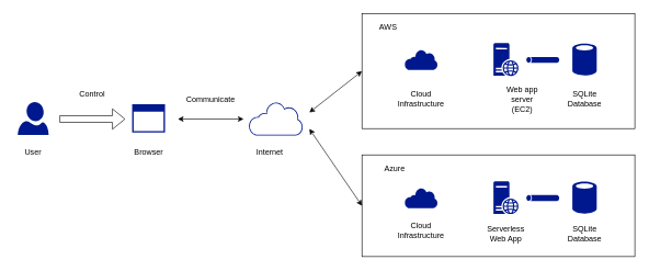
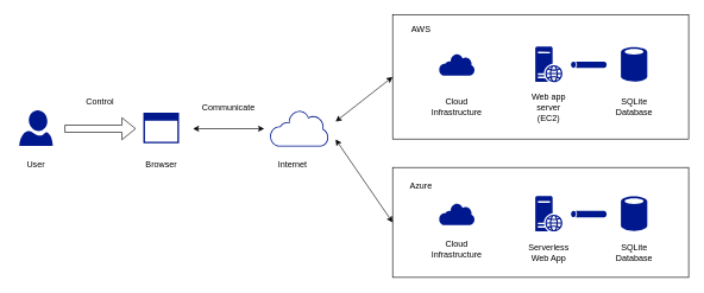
  <mxCell id="0" />
  <mxCell id="1" parent="0" />
  <mxCell id="2" value="" style="rounded=0;whiteSpace=wrap;html=1;" vertex="1" parent="1"><mxGeometry x="550" y="234.5" width="415" height="154.5" as="geometry" /></mxCell>
  <mxCell id="3" value="" style="rounded=0;whiteSpace=wrap;html=1;" vertex="1" parent="1"><mxGeometry x="550" y="20" width="415" height="174.5" as="geometry" /></mxCell>
  <mxCell id="4" value="" style="sketch=0;aspect=fixed;pointerEvents=1;shadow=0;dashed=0;html=1;strokeColor=none;labelPosition=center;verticalLabelPosition=bottom;verticalAlign=top;align=center;fillColor=#00188D;shape=mxgraph.azure.user" vertex="1" parent="1"><mxGeometry x="26.5" y="154" width="47" height="50" as="geometry" /></mxCell>
  <mxCell id="5" value="" style="sketch=0;aspect=fixed;pointerEvents=1;shadow=0;dashed=0;html=1;strokeColor=none;labelPosition=center;verticalLabelPosition=bottom;verticalAlign=top;align=center;fillColor=#00188D;shape=mxgraph.mscae.enterprise.web_server" vertex="1" parent="1"><mxGeometry x="750" y="64.5" width="38" height="50" as="geometry" /></mxCell>
  <mxCell id="6" value="" style="sketch=0;aspect=fixed;pointerEvents=1;shadow=0;dashed=0;html=1;strokeColor=none;labelPosition=center;verticalLabelPosition=bottom;verticalAlign=top;align=center;fillColor=#00188D;shape=mxgraph.mscae.enterprise.database_generic" vertex="1" parent="1"><mxGeometry x="870" y="64.5" width="37" height="50" as="geometry" /></mxCell>
  <mxCell id="7" value="" style="sketch=0;aspect=fixed;pointerEvents=1;shadow=0;dashed=0;html=1;strokeColor=none;labelPosition=center;verticalLabelPosition=bottom;verticalAlign=top;align=center;fillColor=#00188D;shape=mxgraph.mscae.enterprise.internet" vertex="1" parent="1"><mxGeometry x="615" y="74.5" width="50" height="31" as="geometry" /></mxCell>
  <mxCell id="8" value="" style="sketch=0;aspect=fixed;pointerEvents=1;shadow=0;dashed=0;html=1;strokeColor=none;labelPosition=center;verticalLabelPosition=bottom;verticalAlign=top;align=center;fillColor=#00188D;shape=mxgraph.mscae.general.tunnel" vertex="1" parent="1"><mxGeometry x="800" y="85.5" width="50" height="9" as="geometry" /></mxCell>
  <mxCell id="9" value="" style="sketch=0;aspect=fixed;pointerEvents=1;shadow=0;dashed=0;html=1;strokeColor=none;labelPosition=center;verticalLabelPosition=bottom;verticalAlign=top;align=center;fillColor=#00188D;shape=mxgraph.mscae.enterprise.web_server" vertex="1" parent="1"><mxGeometry x="750" y="274.5" width="38" height="50" as="geometry" /></mxCell>
  <mxCell id="10" value="" style="sketch=0;aspect=fixed;pointerEvents=1;shadow=0;dashed=0;html=1;strokeColor=none;labelPosition=center;verticalLabelPosition=bottom;verticalAlign=top;align=center;fillColor=#00188D;shape=mxgraph.mscae.enterprise.database_generic" vertex="1" parent="1"><mxGeometry x="870" y="274.5" width="37" height="50" as="geometry" /></mxCell>
  <mxCell id="11" value="" style="sketch=0;aspect=fixed;pointerEvents=1;shadow=0;dashed=0;html=1;strokeColor=none;labelPosition=center;verticalLabelPosition=bottom;verticalAlign=top;align=center;fillColor=#00188D;shape=mxgraph.mscae.enterprise.internet" vertex="1" parent="1"><mxGeometry x="615" y="284.5" width="50" height="31" as="geometry" /></mxCell>
  <mxCell id="12" value="" style="sketch=0;aspect=fixed;pointerEvents=1;shadow=0;dashed=0;html=1;strokeColor=none;labelPosition=center;verticalLabelPosition=bottom;verticalAlign=top;align=center;fillColor=#00188D;shape=mxgraph.mscae.general.tunnel" vertex="1" parent="1"><mxGeometry x="800" y="295.5" width="50" height="9" as="geometry" /></mxCell>
  <mxCell id="13" value="" style="sketch=0;aspect=fixed;pointerEvents=1;shadow=0;dashed=0;html=1;strokeColor=none;labelPosition=center;verticalLabelPosition=bottom;verticalAlign=top;align=center;fillColor=#00188D;shape=mxgraph.mscae.enterprise.internet_hollow" vertex="1" parent="1"><mxGeometry x="377.74" y="154" width="82.26" height="51" as="geometry" /></mxCell>
  <mxCell id="14" value="User" style="text;html=1;strokeColor=none;fillColor=none;align=center;verticalAlign=middle;whiteSpace=wrap;rounded=0;" vertex="1" parent="1"><mxGeometry x="20" y="215.5" width="60" height="30" as="geometry" /></mxCell>
  <mxCell id="15" value="Internet" style="text;html=1;strokeColor=none;fillColor=none;align=center;verticalAlign=middle;whiteSpace=wrap;rounded=0;" vertex="1" parent="1"><mxGeometry x="380" y="215.5" width="60" height="30" as="geometry" /></mxCell>
  <mxCell id="16" value="AWS" style="text;html=1;strokeColor=none;fillColor=none;align=center;verticalAlign=middle;whiteSpace=wrap;rounded=0;" vertex="1" parent="1"><mxGeometry x="560" y="24.5" width="60" height="30" as="geometry" /></mxCell>
  <mxCell id="17" value="Cloud Infrastructure" style="text;html=1;strokeColor=none;fillColor=none;align=center;verticalAlign=middle;whiteSpace=wrap;rounded=0;" vertex="1" parent="1"><mxGeometry x="610" y="134.5" width="60" height="30" as="geometry" /></mxCell>
- <mxCell id="18" value="Web app server (EC2)" style="text;html=1;strokeColor=none;fillColor=none;align=center;verticalAlign=middle;whiteSpace=wrap;rounded=0;" vertex="1" parent="1"><mxGeometry x="764" y="124.5" width="60" height="50" as="geometry" /></mxCell>
+ <mxCell id="18" value="Web app server (EC2)" style="text;html=1;strokeColor=none;fillColor=none;align=center;verticalAlign=middle;whiteSpace=wrap;rounded=0;" vertex="1" parent="1"><mxGeometry x="739" y="124.5" width="60" height="50" as="geometry" /></mxCell>
  <mxCell id="19" value="&lt;div&gt;SQLite Database&lt;br&gt;&lt;/div&gt;" style="text;html=1;strokeColor=none;fillColor=none;align=center;verticalAlign=middle;whiteSpace=wrap;rounded=0;" vertex="1" parent="1"><mxGeometry x="858.5" y="134.5" width="60" height="30" as="geometry" /></mxCell>
  <mxCell id="20" value="Cloud Infrastructure" style="text;html=1;strokeColor=none;fillColor=none;align=center;verticalAlign=middle;whiteSpace=wrap;rounded=0;" vertex="1" parent="1"><mxGeometry x="610" y="334.5" width="60" height="30" as="geometry" /></mxCell>
  <mxCell id="21" value="Serverless Web App" style="text;html=1;strokeColor=none;fillColor=none;align=center;verticalAlign=middle;whiteSpace=wrap;rounded=0;" vertex="1" parent="1"><mxGeometry x="739" y="329" width="60" height="50" as="geometry" /></mxCell>
  <mxCell id="22" value="&lt;div&gt;SQLite Database&lt;br&gt;&lt;/div&gt;" style="text;html=1;strokeColor=none;fillColor=none;align=center;verticalAlign=middle;whiteSpace=wrap;rounded=0;" vertex="1" parent="1"><mxGeometry x="858.5" y="339" width="60" height="30" as="geometry" /></mxCell>
- <mxCell id="23" value="Azure" style="text;html=1;strokeColor=none;fillColor=none;align=center;verticalAlign=middle;whiteSpace=wrap;rounded=0;" vertex="1" parent="1"><mxGeometry x="570" y="240.5" width="60" height="30" as="geometry" /></mxCell>
+ <mxCell id="23" value="Azure" style="text;html=1;strokeColor=none;fillColor=none;align=center;verticalAlign=middle;whiteSpace=wrap;rounded=0;" vertex="1" parent="1"><mxGeometry x="560" y="245.5" width="60" height="30" as="geometry" /></mxCell>
  <mxCell id="24" value="" style="endArrow=classic;html=1;rounded=0;entryX=0;entryY=0.5;entryDx=0;entryDy=0;startArrow=classic;startFill=1;exitX=1.122;exitY=0.314;exitDx=0;exitDy=0;exitPerimeter=0;" edge="1" parent="1" source="13" target="3"><mxGeometry width="50" height="50" relative="1" as="geometry"><mxPoint x="460" y="194.5" as="sourcePoint" /><mxPoint x="510" y="144.5" as="targetPoint" /></mxGeometry></mxCell>
  <mxCell id="25" value="" style="endArrow=classic;html=1;rounded=0;entryX=0;entryY=0.5;entryDx=0;entryDy=0;startArrow=classic;startFill=1;" edge="1" parent="1" target="2"><mxGeometry width="50" height="50" relative="1" as="geometry"><mxPoint x="470" y="195" as="sourcePoint" /><mxPoint x="520" y="184" as="targetPoint" /></mxGeometry></mxCell>
  <mxCell id="26" value="" style="sketch=0;aspect=fixed;pointerEvents=1;shadow=0;dashed=0;html=1;strokeColor=none;labelPosition=center;verticalLabelPosition=bottom;verticalAlign=top;align=center;fillColor=#00188D;shape=mxgraph.mscae.enterprise.application_blank" vertex="1" parent="1"><mxGeometry x="200.5" y="157.5" width="50" height="43" as="geometry" /></mxCell>
  <mxCell id="27" value="Browser" style="text;html=1;strokeColor=none;fillColor=none;align=center;verticalAlign=middle;whiteSpace=wrap;rounded=0;" vertex="1" parent="1"><mxGeometry x="195.5" y="215.5" width="60" height="30" as="geometry" /></mxCell>
  <mxCell id="28" value="" style="shape=flexArrow;endArrow=classic;html=1;rounded=0;" edge="1" parent="1"><mxGeometry width="50" height="50" relative="1" as="geometry"><mxPoint x="90" y="180" as="sourcePoint" /><mxPoint x="190" y="180" as="targetPoint" /></mxGeometry></mxCell>
  <mxCell id="29" value="Control" style="text;html=1;strokeColor=none;fillColor=none;align=center;verticalAlign=middle;whiteSpace=wrap;rounded=0;" vertex="1" parent="1"><mxGeometry x="110" y="127.5" width="60" height="30" as="geometry" /></mxCell>
  <mxCell id="30" value="" style="endArrow=classic;html=1;rounded=0;startArrow=classic;startFill=1;" edge="1" parent="1"><mxGeometry width="50" height="50" relative="1" as="geometry"><mxPoint x="270" y="180" as="sourcePoint" /><mxPoint x="370" y="180" as="targetPoint" /></mxGeometry></mxCell>
  <mxCell id="31" value="Communicate" style="text;html=1;strokeColor=none;fillColor=none;align=center;verticalAlign=middle;whiteSpace=wrap;rounded=0;" vertex="1" parent="1"><mxGeometry x="290" y="134.5" width="60" height="30" as="geometry" /></mxCell>
